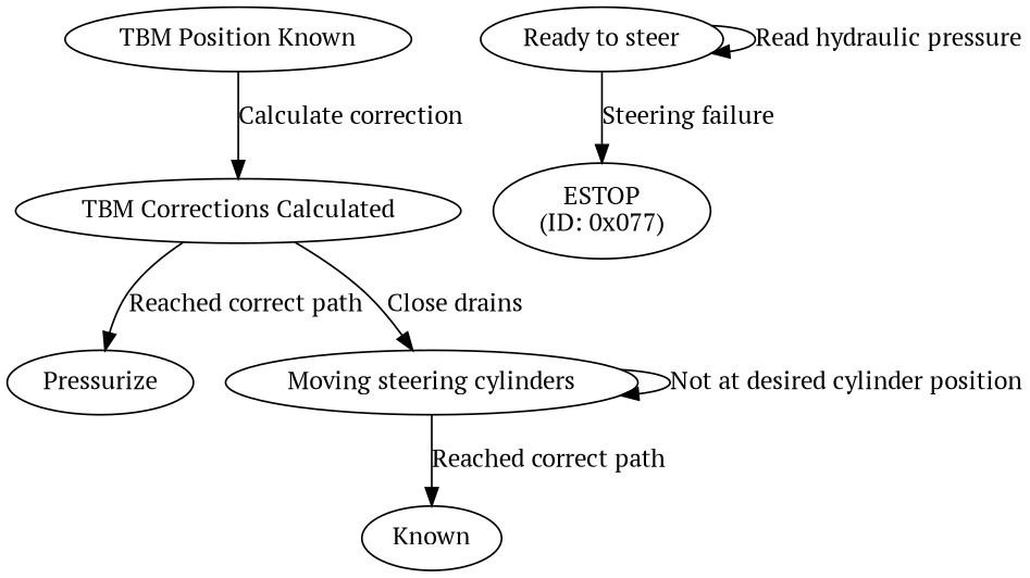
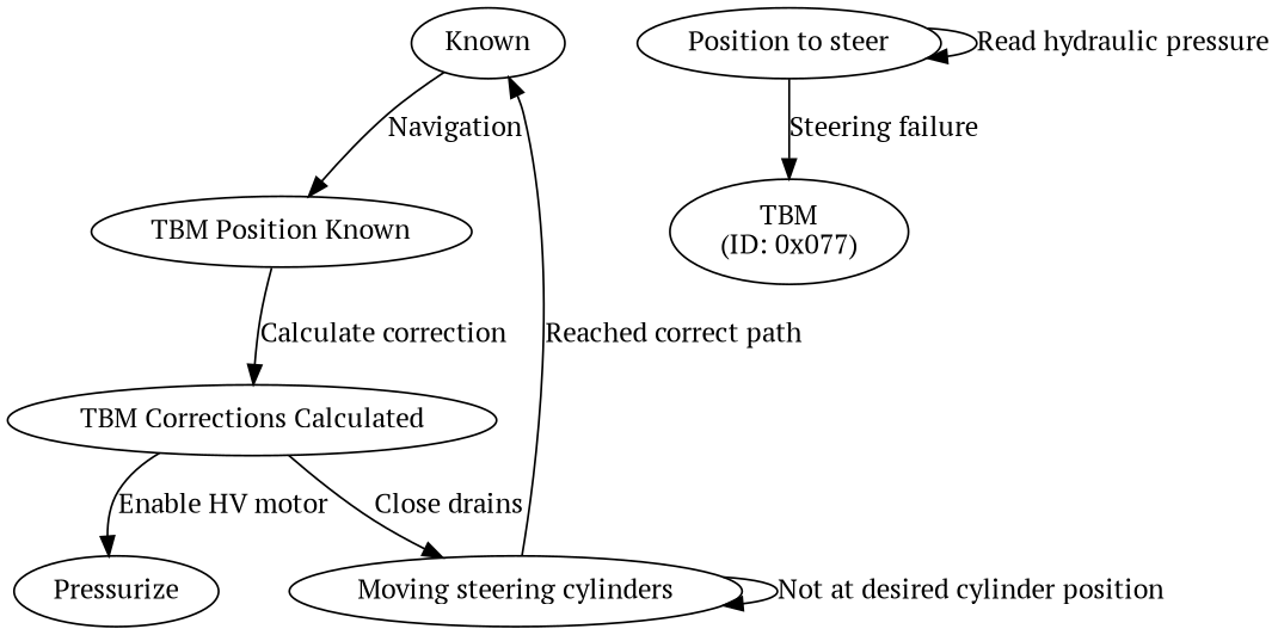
  digraph {
    fontname="PT Serif"
    node [fontname="PT Serif"]
    edge [fontname="PT Serif"]
    n1 [label=Known]
    n2 [label="TBM Position Known"]
    n3 [label="TBM Corrections Calculated"]
    n4 [label=Pressurize]
    n5 [label="Moving steering cylinders"]
-   n6 [label="Ready to steer"]
-   n7 [label="ESTOP\n(ID: 0x077)"]
+   n6 [label="Position to steer"]
+   n7 [label="TBM\n(ID: 0x077)"]
+   n1 -> n2 [label=Navigation]
    n2 -> n3 [label="Calculate correction"]
-   n3 -> n4 [label="Reached correct path"]
+   n3 -> n4 [label="Enable HV motor"]
    n3 -> n5 [label="Close drains"]
    n5 -> n1 [label="Reached correct path"]
    n5 -> n5 [label="Not at desired cylinder position"]
    n6 -> n6 [label="Read hydraulic pressure"]
    n6 -> n7 [label="Steering failure"]
  }
